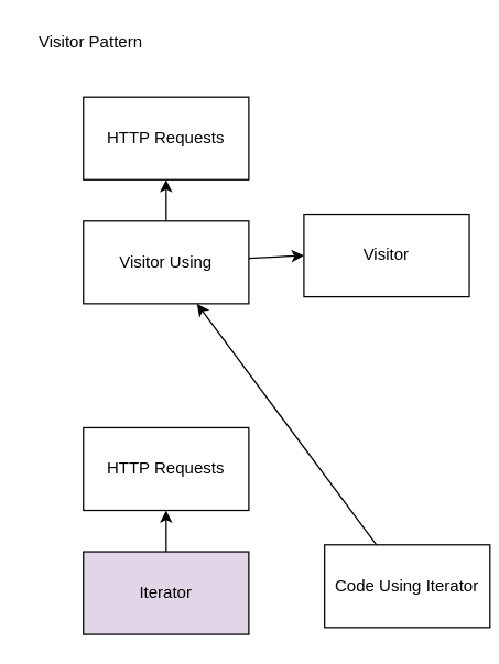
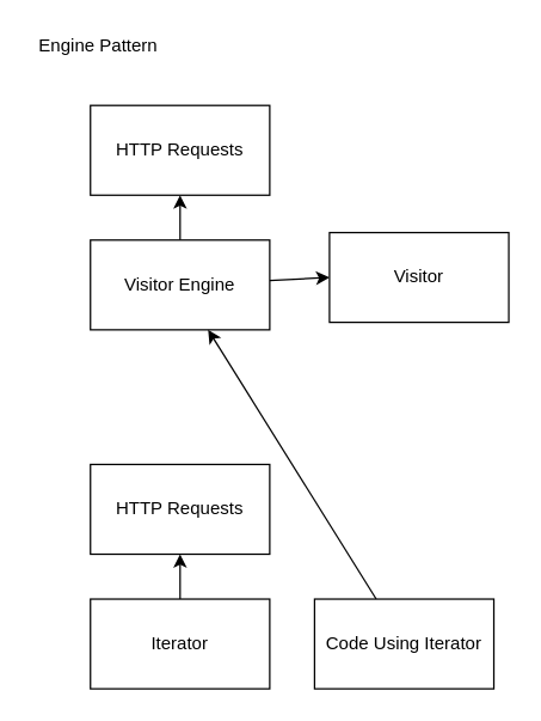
  <mxCell id="0" />
  <mxCell id="1" parent="0" />
  <mxCell id="2" style="edgeStyle=none;html=1;entryX=0;entryY=0.5;entryDx=0;entryDy=0;" edge="1" parent="1" source="4" target="6"><mxGeometry relative="1" as="geometry" /></mxCell>
  <mxCell id="3" style="edgeStyle=none;html=1;entryX=0.5;entryY=1;entryDx=0;entryDy=0;" edge="1" parent="1" source="4" target="5"><mxGeometry relative="1" as="geometry" /></mxCell>
- <mxCell id="4" value="Visitor Using" style="whiteSpace=wrap;html=1;" vertex="1" parent="1"><mxGeometry x="60" y="160" width="120" height="60" as="geometry" /></mxCell>
+ <mxCell id="4" value="Visitor Engine" style="whiteSpace=wrap;html=1;" vertex="1" parent="1"><mxGeometry x="60" y="160" width="120" height="60" as="geometry" /></mxCell>
  <mxCell id="5" value="HTTP Requests" style="whiteSpace=wrap;html=1;" vertex="1" parent="1"><mxGeometry x="60" y="70" width="120" height="60" as="geometry" /></mxCell>
  <mxCell id="6" value="Visitor" style="whiteSpace=wrap;html=1;" vertex="1" parent="1"><mxGeometry x="220" y="155" width="120" height="60" as="geometry" /></mxCell>
  <mxCell id="7" style="edgeStyle=none;html=1;entryX=0.5;entryY=1;entryDx=0;entryDy=0;" edge="1" source="8" target="9" parent="1"><mxGeometry relative="1" as="geometry" /></mxCell>
- <mxCell id="8" value="Iterator" style="whiteSpace=wrap;html=1;fillColor=#e1d5e7;" vertex="1" parent="1"><mxGeometry x="60" y="400" width="120" height="60" as="geometry" /></mxCell>
+ <mxCell id="8" value="Iterator" style="whiteSpace=wrap;html=1;" vertex="1" parent="1"><mxGeometry x="60" y="400" width="120" height="60" as="geometry" /></mxCell>
  <mxCell id="9" value="HTTP Requests" style="whiteSpace=wrap;html=1;" vertex="1" parent="1"><mxGeometry x="60" y="310" width="120" height="60" as="geometry" /></mxCell>
  <mxCell id="10" style="edgeStyle=none;html=1;" edge="1" parent="1" source="11" target="4"><mxGeometry relative="1" as="geometry" /></mxCell>
- <mxCell id="11" value="Code Using Iterator" style="whiteSpace=wrap;html=1;" vertex="1" parent="1"><mxGeometry x="235" y="395" width="120" height="60" as="geometry" /></mxCell>
- <mxCell id="12" value="Visitor Pattern" style="text;html=1;align=center;verticalAlign=middle;resizable=0;points=[];autosize=1;strokeColor=none;fillColor=none;" vertex="1" parent="1"><mxGeometry x="20" y="20" width="90" height="20" as="geometry" /></mxCell>
+ <mxCell id="11" value="Code Using Iterator" style="whiteSpace=wrap;html=1;" vertex="1" parent="1"><mxGeometry x="210" y="400" width="120" height="60" as="geometry" /></mxCell>
+ <mxCell id="12" value="Engine Pattern" style="text;html=1;align=center;verticalAlign=middle;resizable=0;points=[];autosize=1;strokeColor=none;fillColor=none;" vertex="1" parent="1"><mxGeometry x="20" y="20" width="90" height="20" as="geometry" /></mxCell>
